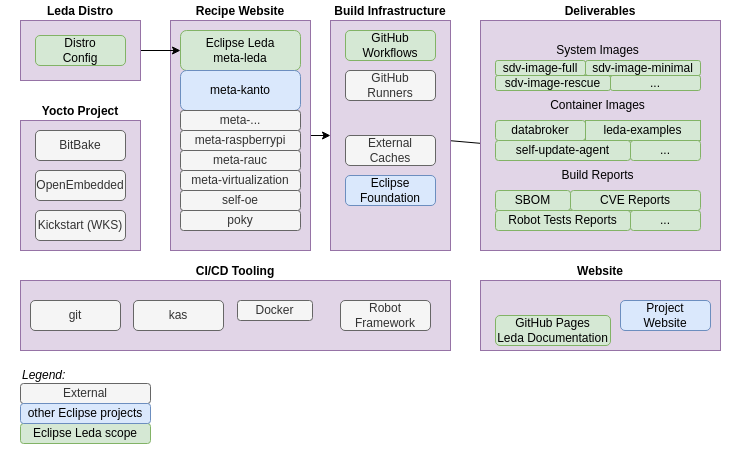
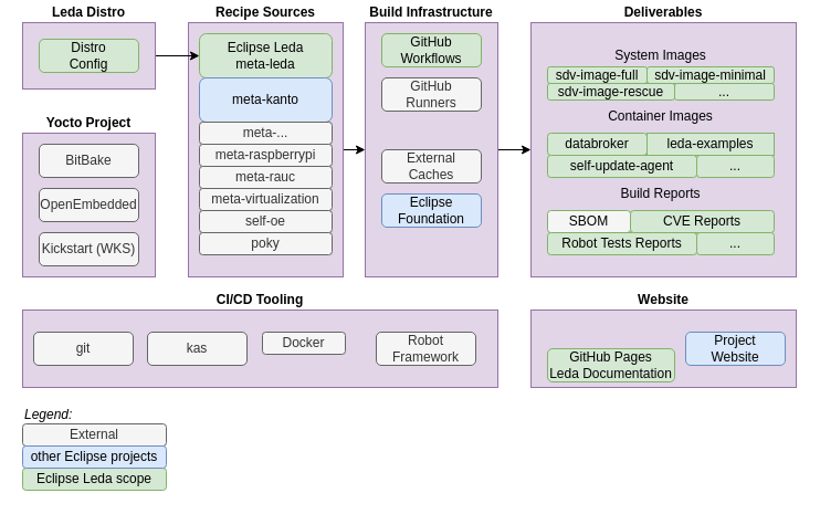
  <mxCell id="0" />
  <mxCell id="1" parent="0" />
  <mxCell id="2" value="" style="edgeStyle=none;html=1;entryX=0;entryY=0.5;entryDx=0;entryDy=0;" edge="1" parent="1" source="3" target="15"><mxGeometry relative="1" as="geometry" /></mxCell>
- <mxCell id="3" value="Recipe Website" style="rounded=0;whiteSpace=wrap;html=1;fillColor=#e1d5e7;strokeColor=#9673a6;labelPosition=center;verticalLabelPosition=top;align=center;verticalAlign=bottom;fontStyle=1" vertex="1" parent="1"><mxGeometry x="170" y="20" width="140" height="230" as="geometry" /></mxCell>
+ <mxCell id="3" value="Recipe Sources" style="rounded=0;whiteSpace=wrap;html=1;fillColor=#e1d5e7;strokeColor=#9673a6;labelPosition=center;verticalLabelPosition=top;align=center;verticalAlign=bottom;fontStyle=1" vertex="1" parent="1"><mxGeometry x="170" y="20" width="140" height="230" as="geometry" /></mxCell>
  <mxCell id="4" value="Yocto Project" style="rounded=0;whiteSpace=wrap;html=1;fillColor=#e1d5e7;strokeColor=#9673a6;labelPosition=center;verticalLabelPosition=top;align=center;verticalAlign=bottom;fontStyle=1" vertex="1" parent="1"><mxGeometry x="20" y="120" width="120" height="130" as="geometry" /></mxCell>
  <mxCell id="5" value="Eclipse Leda&lt;br&gt;meta-leda" style="rounded=1;whiteSpace=wrap;html=1;fillColor=#d5e8d4;strokeColor=#82b366;labelPosition=center;verticalLabelPosition=middle;align=center;verticalAlign=middle;" vertex="1" parent="1"><mxGeometry x="180" y="30" width="120" height="40" as="geometry" /></mxCell>
  <mxCell id="6" value="BitBake" style="rounded=1;whiteSpace=wrap;html=1;fillColor=#f5f5f5;fontColor=#333333;strokeColor=#666666;" vertex="1" parent="1"><mxGeometry x="35" y="130" width="90" height="30" as="geometry" /></mxCell>
  <mxCell id="7" value="OpenEmbedded" style="rounded=1;whiteSpace=wrap;html=1;fillColor=#f5f5f5;fontColor=#333333;strokeColor=#666666;" vertex="1" parent="1"><mxGeometry x="35" y="170" width="90" height="30" as="geometry" /></mxCell>
  <mxCell id="8" value="self-oe" style="rounded=1;whiteSpace=wrap;html=1;fillColor=#f5f5f5;strokeColor=#666666;labelPosition=center;verticalLabelPosition=middle;align=center;verticalAlign=middle;fontColor=#333333;" vertex="1" parent="1"><mxGeometry x="180" y="190" width="120" height="20" as="geometry" /></mxCell>
  <mxCell id="9" value="poky" style="rounded=1;whiteSpace=wrap;html=1;fillColor=#f5f5f5;strokeColor=#666666;labelPosition=center;verticalLabelPosition=middle;align=center;verticalAlign=middle;fontColor=#333333;" vertex="1" parent="1"><mxGeometry x="180" y="210" width="120" height="20" as="geometry" /></mxCell>
  <mxCell id="10" value="meta-kanto" style="rounded=1;whiteSpace=wrap;html=1;fillColor=#dae8fc;strokeColor=#6c8ebf;labelPosition=center;verticalLabelPosition=middle;align=center;verticalAlign=middle;" vertex="1" parent="1"><mxGeometry x="180" y="70" width="120" height="40" as="geometry" /></mxCell>
  <mxCell id="11" value="meta-virtualization" style="rounded=1;whiteSpace=wrap;html=1;fillColor=#f5f5f5;strokeColor=#666666;labelPosition=center;verticalLabelPosition=middle;align=center;verticalAlign=middle;fontColor=#333333;" vertex="1" parent="1"><mxGeometry x="180" y="170" width="120" height="20" as="geometry" /></mxCell>
  <mxCell id="12" value="meta-rauc" style="rounded=1;whiteSpace=wrap;html=1;fillColor=#f5f5f5;strokeColor=#666666;labelPosition=center;verticalLabelPosition=middle;align=center;verticalAlign=middle;fontColor=#333333;" vertex="1" parent="1"><mxGeometry x="180" y="150" width="120" height="20" as="geometry" /></mxCell>
  <mxCell id="13" value="meta-raspberrypi" style="rounded=1;whiteSpace=wrap;html=1;fillColor=#f5f5f5;strokeColor=#666666;labelPosition=center;verticalLabelPosition=middle;align=center;verticalAlign=middle;fontColor=#333333;" vertex="1" parent="1"><mxGeometry x="180" y="130" width="120" height="20" as="geometry" /></mxCell>
- <mxCell id="14" style="edgeStyle=none;html=1;" edge="1" parent="1" source="15" target="36"><mxGeometry relative="1" as="geometry" /></mxCell>
+ <mxCell id="14" style="edgeStyle=none;html=1;entryX=0;entryY=0.5;entryDx=0;entryDy=0;" edge="1" parent="1" source="15" target="19"><mxGeometry relative="1" as="geometry" /></mxCell>
  <mxCell id="15" value="Build Infrastructure" style="rounded=0;whiteSpace=wrap;html=1;fillColor=#e1d5e7;strokeColor=#9673a6;labelPosition=center;verticalLabelPosition=top;align=center;verticalAlign=bottom;fontStyle=1" vertex="1" parent="1"><mxGeometry x="330" y="20" width="120" height="230" as="geometry" /></mxCell>
  <mxCell id="16" value="Eclipse Foundation" style="rounded=1;whiteSpace=wrap;html=1;fillColor=#dae8fc;strokeColor=#6c8ebf;" vertex="1" parent="1"><mxGeometry x="345" y="175" width="90" height="30" as="geometry" /></mxCell>
  <mxCell id="17" value="GitHub&lt;br&gt;Workflows" style="rounded=1;whiteSpace=wrap;html=1;fillColor=#d5e8d4;strokeColor=#82b366;" vertex="1" parent="1"><mxGeometry x="345" y="30" width="90" height="30" as="geometry" /></mxCell>
  <mxCell id="18" value="External&lt;br&gt;Caches" style="rounded=1;whiteSpace=wrap;html=1;fillColor=#f5f5f5;strokeColor=#666666;fontColor=#333333;" vertex="1" parent="1"><mxGeometry x="345" y="135" width="90" height="30" as="geometry" /></mxCell>
  <mxCell id="19" value="Deliverables" style="rounded=0;whiteSpace=wrap;html=1;fillColor=#e1d5e7;strokeColor=#9673a6;labelPosition=center;verticalLabelPosition=top;align=center;verticalAlign=bottom;fontStyle=1" vertex="1" parent="1"><mxGeometry x="480" y="20" width="240" height="230" as="geometry" /></mxCell>
  <mxCell id="20" value="System Images" style="rounded=1;whiteSpace=wrap;html=1;strokeColor=none;fillColor=none;" vertex="1" parent="1"><mxGeometry x="495" y="35" width="205" height="30" as="geometry" /></mxCell>
  <mxCell id="21" value="Build Reports" style="rounded=1;whiteSpace=wrap;html=1;strokeColor=none;fillColor=none;" vertex="1" parent="1"><mxGeometry x="495" y="160" width="205" height="30" as="geometry" /></mxCell>
  <mxCell id="22" value="Container Images" style="rounded=1;whiteSpace=wrap;html=1;strokeColor=none;fillColor=none;" vertex="1" parent="1"><mxGeometry x="495" y="90" width="205" height="30" as="geometry" /></mxCell>
  <mxCell id="23" value="sdv-image-full" style="rounded=1;whiteSpace=wrap;html=1;fillColor=#d5e8d4;strokeColor=#82b366;" vertex="1" parent="1"><mxGeometry x="495" y="60" width="90" height="15" as="geometry" /></mxCell>
  <mxCell id="24" value="sdv-image-minimal" style="rounded=1;whiteSpace=wrap;html=1;fillColor=#d5e8d4;strokeColor=#82b366;" vertex="1" parent="1"><mxGeometry x="585" y="60" width="115" height="15" as="geometry" /></mxCell>
- <mxCell id="25" value="SBOM" style="rounded=1;whiteSpace=wrap;html=1;fillColor=#d5e8d4;strokeColor=#82b366;" vertex="1" parent="1"><mxGeometry x="495" y="190" width="75" height="20" as="geometry" /></mxCell>
+ <mxCell id="25" value="SBOM" style="rounded=1;whiteSpace=wrap;html=1;fillColor=#f5f5f5;strokeColor=#82b366;" vertex="1" parent="1"><mxGeometry x="495" y="190" width="75" height="20" as="geometry" /></mxCell>
  <mxCell id="26" value="Robot Tests Reports" style="rounded=1;whiteSpace=wrap;html=1;fillColor=#d5e8d4;strokeColor=#82b366;" vertex="1" parent="1"><mxGeometry x="495" y="210" width="135" height="20" as="geometry" /></mxCell>
  <mxCell id="27" value="CI/CD Tooling" style="rounded=0;whiteSpace=wrap;html=1;fillColor=#e1d5e7;strokeColor=#9673a6;labelPosition=center;verticalLabelPosition=top;align=center;verticalAlign=bottom;fontStyle=1" vertex="1" parent="1"><mxGeometry x="20" y="280" width="430" height="70" as="geometry" /></mxCell>
  <mxCell id="28" value="kas" style="rounded=1;whiteSpace=wrap;html=1;fillColor=#f5f5f5;fontColor=#333333;strokeColor=#666666;" vertex="1" parent="1"><mxGeometry x="133" y="300" width="90" height="30" as="geometry" /></mxCell>
  <mxCell id="29" value="Docker" style="rounded=1;whiteSpace=wrap;html=1;fillColor=#f5f5f5;fontColor=#333333;strokeColor=#666666;" vertex="1" parent="1"><mxGeometry x="237" y="300" width="75" height="20" as="geometry" /></mxCell>
  <mxCell id="30" value="Robot Framework" style="rounded=1;whiteSpace=wrap;html=1;fillColor=#f5f5f5;fontColor=#333333;strokeColor=#666666;" vertex="1" parent="1"><mxGeometry x="340" y="300" width="90" height="30" as="geometry" /></mxCell>
  <mxCell id="31" value="git" style="rounded=1;whiteSpace=wrap;html=1;fillColor=#f5f5f5;fontColor=#333333;strokeColor=#666666;" vertex="1" parent="1"><mxGeometry x="30" y="300" width="90" height="30" as="geometry" /></mxCell>
  <mxCell id="32" value="databroker" style="rounded=1;whiteSpace=wrap;html=1;fillColor=#d5e8d4;strokeColor=#82b366;" vertex="1" parent="1"><mxGeometry x="495" y="120" width="90" height="20" as="geometry" /></mxCell>
  <mxCell id="33" value="leda-examples" style="whiteSpace=wrap;html=1;fillColor=#d5e8d4;strokeColor=#82b366;rounded=0;" vertex="1" parent="1"><mxGeometry x="585" y="120" width="115" height="20" as="geometry" /></mxCell>
  <mxCell id="34" value="sdv-image-rescue" style="rounded=1;whiteSpace=wrap;html=1;fillColor=#d5e8d4;strokeColor=#82b366;" vertex="1" parent="1"><mxGeometry x="495" y="75" width="115" height="15" as="geometry" /></mxCell>
  <mxCell id="35" value="..." style="rounded=1;whiteSpace=wrap;html=1;fillColor=#d5e8d4;strokeColor=#82b366;" vertex="1" parent="1"><mxGeometry x="610" y="75" width="90" height="15" as="geometry" /></mxCell>
  <mxCell id="36" value="self-update-agent" style="rounded=1;whiteSpace=wrap;html=1;fillColor=#d5e8d4;strokeColor=#82b366;" vertex="1" parent="1"><mxGeometry x="495" y="140" width="135" height="20" as="geometry" /></mxCell>
  <mxCell id="37" value="..." style="rounded=1;whiteSpace=wrap;html=1;fillColor=#d5e8d4;strokeColor=#82b366;" vertex="1" parent="1"><mxGeometry x="630" y="140" width="70" height="20" as="geometry" /></mxCell>
  <mxCell id="38" value="Kickstart (WKS)" style="rounded=1;whiteSpace=wrap;html=1;fillColor=#f5f5f5;fontColor=#333333;strokeColor=#666666;" vertex="1" parent="1"><mxGeometry x="35" y="210" width="90" height="30" as="geometry" /></mxCell>
  <mxCell id="39" value="meta-..." style="rounded=1;whiteSpace=wrap;html=1;fillColor=#f5f5f5;strokeColor=#666666;labelPosition=center;verticalLabelPosition=middle;align=center;verticalAlign=middle;fontColor=#333333;" vertex="1" parent="1"><mxGeometry x="180" y="110" width="120" height="20" as="geometry" /></mxCell>
  <mxCell id="40" value="Eclipse Leda scope" style="rounded=1;whiteSpace=wrap;html=1;fillColor=#d5e8d4;strokeColor=#82b366;" vertex="1" parent="1"><mxGeometry x="20" y="423" width="130" height="20" as="geometry" /></mxCell>
  <mxCell id="41" value="External" style="rounded=1;whiteSpace=wrap;html=1;fillColor=#f5f5f5;fontColor=#333333;strokeColor=#666666;" vertex="1" parent="1"><mxGeometry x="20" y="383" width="130" height="20" as="geometry" /></mxCell>
  <mxCell id="42" value="other Eclipse projects" style="rounded=1;whiteSpace=wrap;html=1;fillColor=#dae8fc;strokeColor=#6c8ebf;" vertex="1" parent="1"><mxGeometry x="20" y="403" width="130" height="20" as="geometry" /></mxCell>
  <mxCell id="43" value="Legend:" style="text;strokeColor=none;align=left;fillColor=none;html=1;verticalAlign=middle;whiteSpace=wrap;rounded=0;fontStyle=2" vertex="1" parent="1"><mxGeometry x="20" y="360" width="110" height="30" as="geometry" /></mxCell>
  <mxCell id="44" value="GitHub&lt;br&gt;Runners" style="rounded=1;whiteSpace=wrap;html=1;fillColor=#f5f5f5;strokeColor=#666666;fontColor=#333333;" vertex="1" parent="1"><mxGeometry x="345" y="70" width="90" height="30" as="geometry" /></mxCell>
  <mxCell id="45" style="edgeStyle=none;html=1;entryX=0;entryY=0.5;entryDx=0;entryDy=0;" edge="1" parent="1" source="46" target="5"><mxGeometry relative="1" as="geometry" /></mxCell>
  <mxCell id="46" value="Leda Distro" style="rounded=0;whiteSpace=wrap;html=1;fillColor=#e1d5e7;strokeColor=#9673a6;labelPosition=center;verticalLabelPosition=top;align=center;verticalAlign=bottom;fontStyle=1" vertex="1" parent="1"><mxGeometry x="20" y="20" width="120" height="60" as="geometry" /></mxCell>
  <mxCell id="47" value="Distro&lt;br&gt;Config" style="rounded=1;whiteSpace=wrap;html=1;fillColor=#d5e8d4;strokeColor=#82b366;" vertex="1" parent="1"><mxGeometry x="35" y="35" width="90" height="30" as="geometry" /></mxCell>
  <mxCell id="48" value="CVE Reports" style="rounded=1;whiteSpace=wrap;html=1;fillColor=#d5e8d4;strokeColor=#82b366;" vertex="1" parent="1"><mxGeometry x="570" y="190" width="130" height="20" as="geometry" /></mxCell>
  <mxCell id="49" value="..." style="rounded=1;whiteSpace=wrap;html=1;fillColor=#d5e8d4;strokeColor=#82b366;" vertex="1" parent="1"><mxGeometry x="630" y="210" width="70" height="20" as="geometry" /></mxCell>
  <mxCell id="50" value="Website" style="rounded=0;whiteSpace=wrap;html=1;fillColor=#e1d5e7;strokeColor=#9673a6;labelPosition=center;verticalLabelPosition=top;align=center;verticalAlign=bottom;fontStyle=1" vertex="1" parent="1"><mxGeometry x="480" y="280" width="240" height="70" as="geometry" /></mxCell>
  <mxCell id="51" value="GitHub Pages&lt;br&gt;Leda Documentation" style="rounded=1;whiteSpace=wrap;html=1;fillColor=#d5e8d4;strokeColor=#82b366;" vertex="1" parent="1"><mxGeometry x="495" y="315" width="115" height="30" as="geometry" /></mxCell>
  <mxCell id="52" value="Project&lt;br&gt;Website" style="rounded=1;whiteSpace=wrap;html=1;fillColor=#dae8fc;strokeColor=#6c8ebf;" vertex="1" parent="1"><mxGeometry x="620" y="300" width="90" height="30" as="geometry" /></mxCell>
